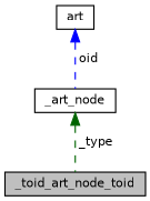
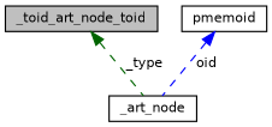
  digraph {
    node [color=black fillcolor=white fontname=Helvetica fontsize=10 shape=record style=filled]
    edge [dir=back fontname=Helvetica fontsize=10 labelfontname=Helvetica labelfontsize=10 style=dashed]
    n1 [fillcolor=grey75 fontcolor=black height=0.2 label=_toid_art_node_toid width=0.4]
    n2 [height=0.2 label=_art_node width=0.4]
-   n3 [height=0.2 label=art width=0.4]
-   n2 -> n1 [color=darkgreen label=" _type"]
+   n3 [height=0.2 label=pmemoid width=0.4]
+   n1 -> n2 [color=darkgreen label=" _type"]
    n3 -> n2 [color=blue label=" oid"]
  }
